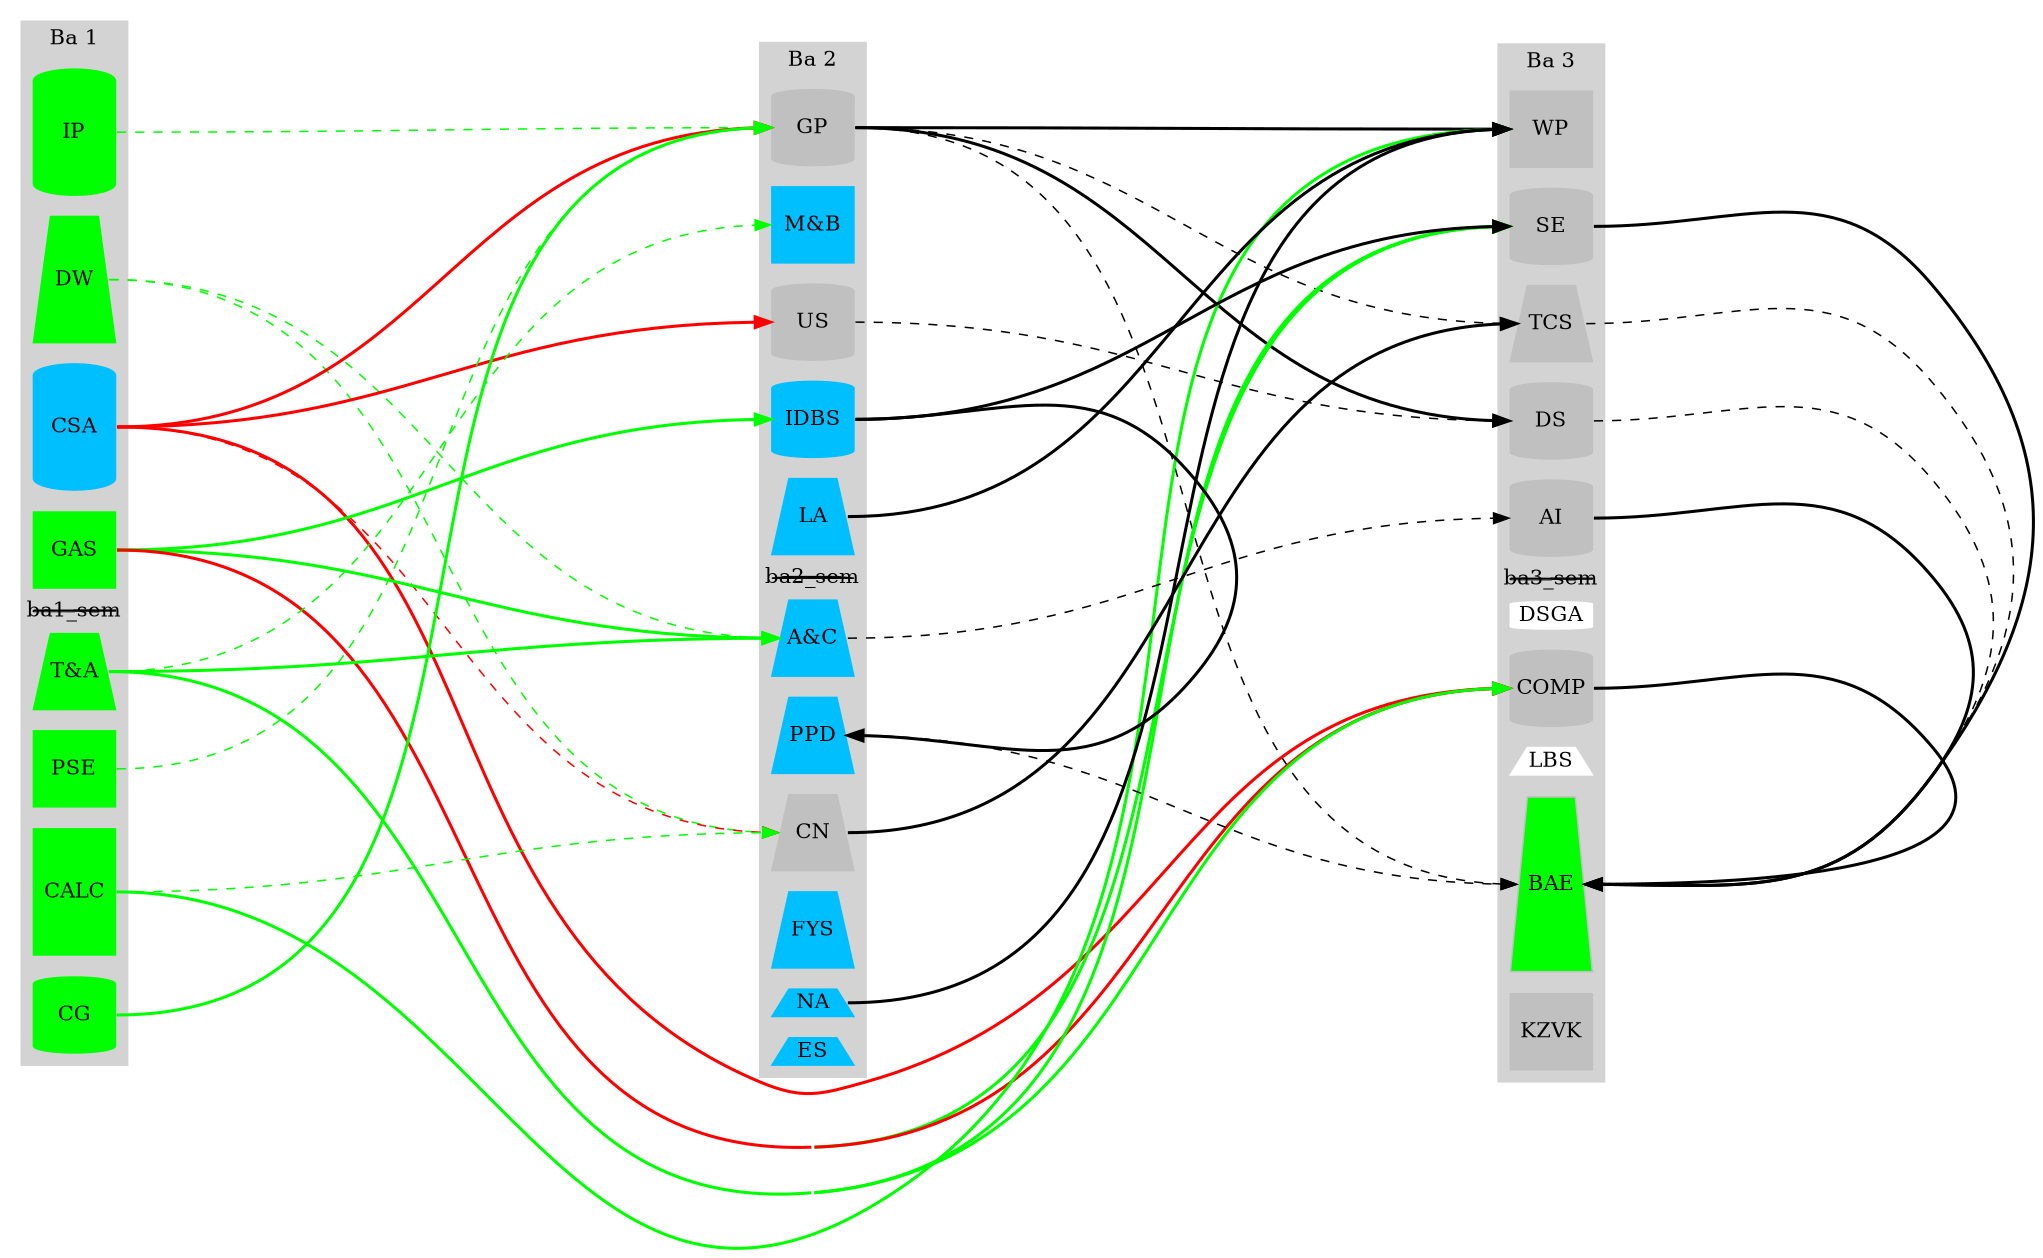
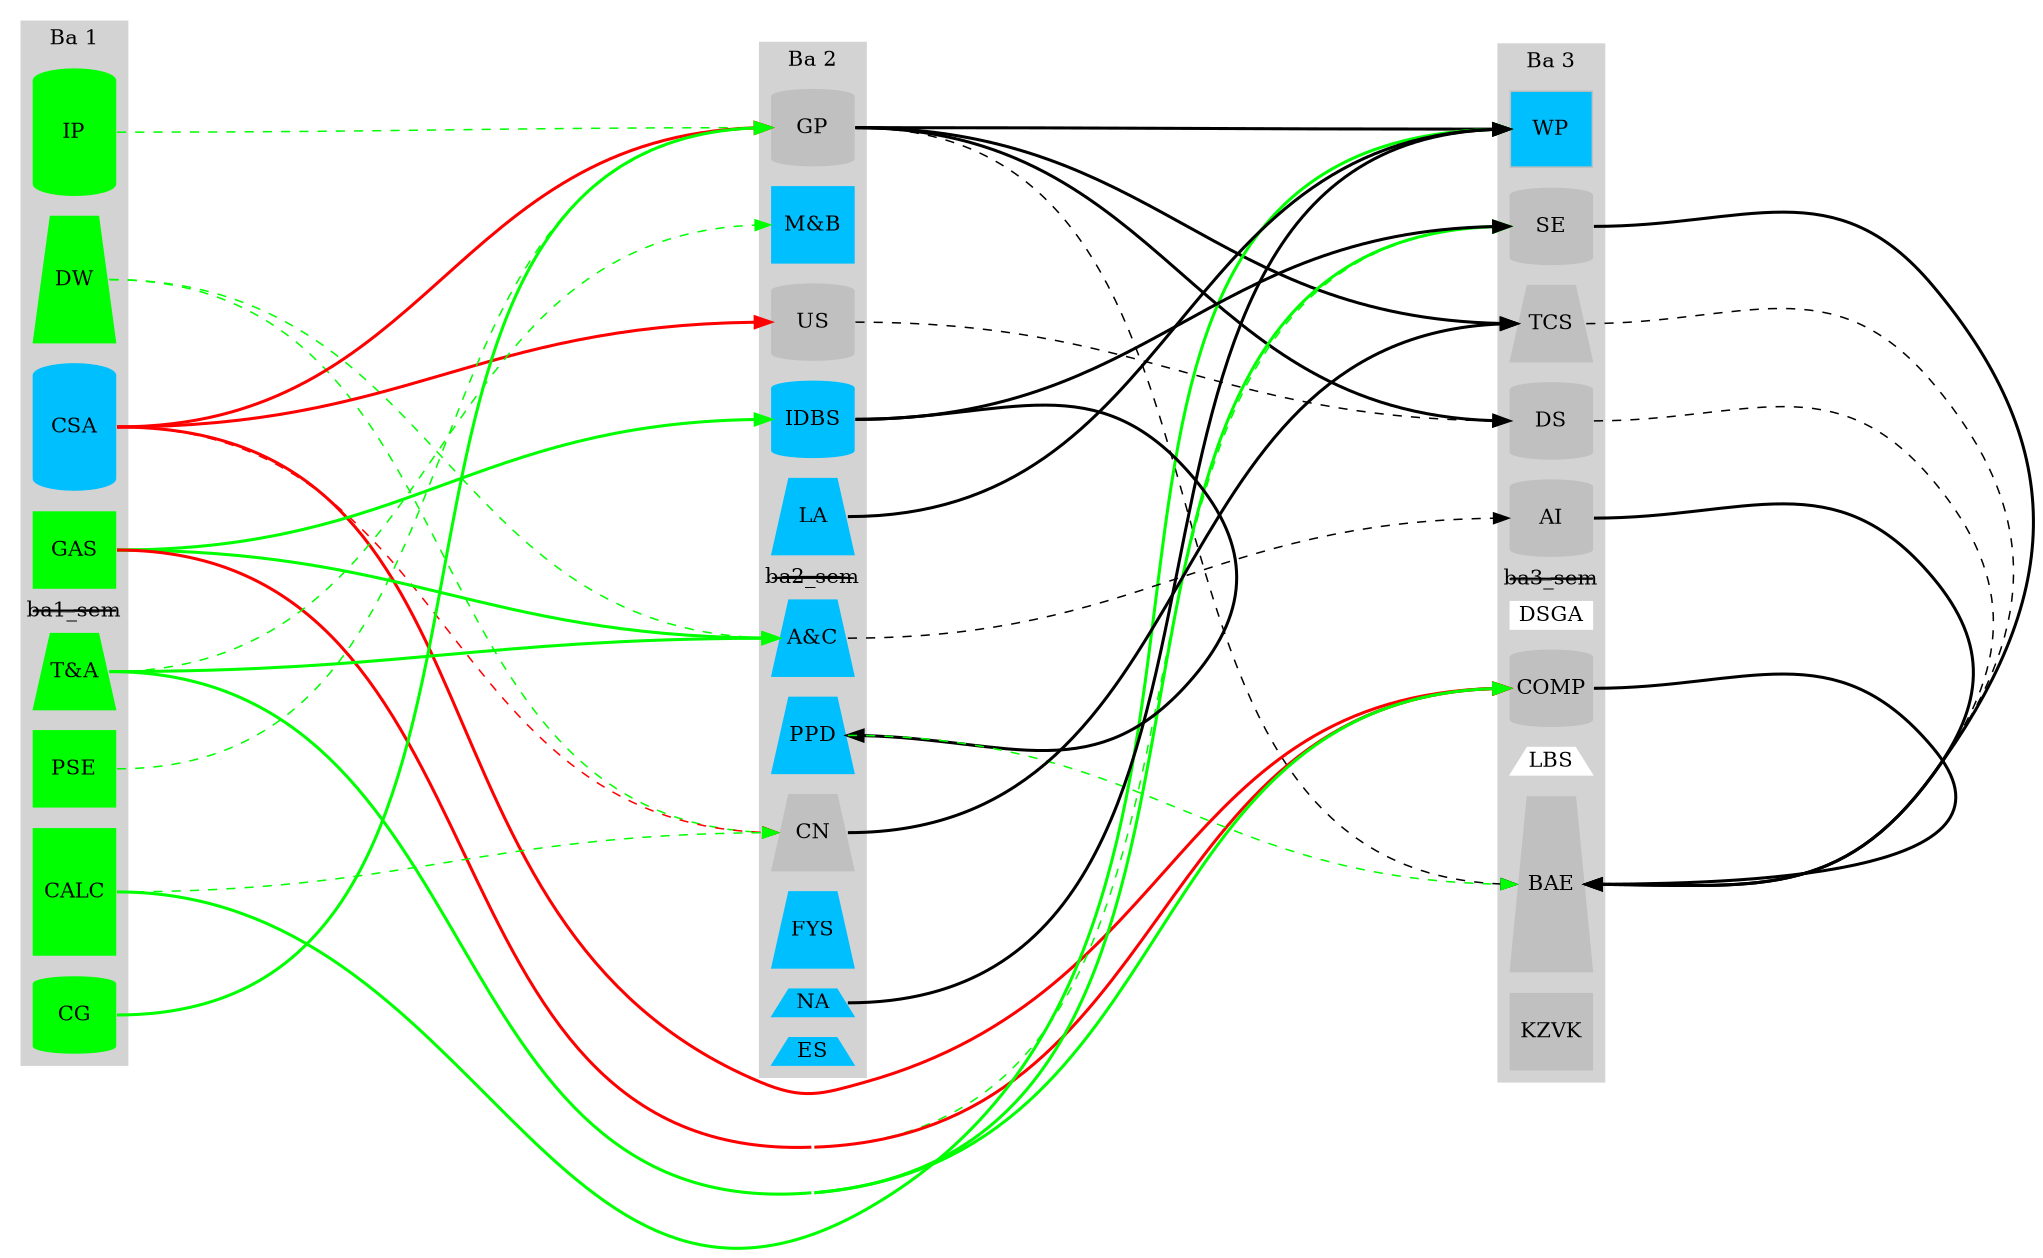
  digraph {
    concentrate=true
    nodesep=0.2
    rankdir=LR
    ranksep=6
    splines=true
    node [color=grey fixedsize=true shape=cylinder style=filled]
    edge [constraint=false headport=w style=bold tailport=e]
    IP [color=green height=1.15]
    GP [height=0.7]
-   WP [height=0.7 shape=box]
+   WP [height=0.7 shape=box fillcolor=deepskyblue1]
    DW [color=green height=1.15 shape=trapezium]
    CSA [color=deepskyblue1 height=1.15]
    GAS [color=green height=0.7 shape=box]
    ba1_sem [color=black height=0]
    n8 [color=green height=0.7 label="T&A" shape=trapezium]
    PSE [color=green height=0.7 shape=box]
    CALC [color=green height=1.15 shape=box]
    CG [color=green height=0.7]
    n12 [color=deepskyblue1 height=0.7 label="M&B" shape=box]
    US [height=0.7]
    IDBS [color=deepskyblue1 height=0.7]
    LA [color=deepskyblue1 height=0.7 shape=trapezium]
    ba2_sem [color=black height=0 shape=trapezium]
    n17 [color=deepskyblue1 height=0.7 label="A&C" shape=trapezium]
    PPD [color=deepskyblue1 height=0.7 shape=trapezium]
    CN [height=0.7 shape=trapezium]
    FYS [color=deepskyblue1 height=0.7 shape=trapezium]
    NA [color=deepskyblue1 height=0.25 shape=trapezium]
    ES [color=deepskyblue1 height=0.25 shape=trapezium]
    SE [height=0.7]
    TCS [height=0.7 shape=trapezium]
    DS [height=0.7]
    AI [height=0.7]
    ba3_sem [color=black height=0]
-   DSGA [color=white height=0.25]
+   DSGA [color=white height=0.25 shape=box]
    COMP [height=0.7]
    LBS [color=white height=0.25 shape=trapezium]
-   BAE [height=1.6 shape=trapezium fillcolor=green]
+   BAE [height=1.6 shape=trapezium]
    KZVK [height=0.7 shape=box]
    subgraph sub_1 {
      IP
      GP
      WP
    }
    subgraph cluster_2 {
      color=lightgrey
      label="Ba 1"
      style=filled
      IP
      DW
      CSA
      GAS
      ba1_sem
      n8
      PSE
      CALC
      CG
    }
    subgraph cluster_3 {
      color=lightgrey
      label="Ba 2"
      style=filled
      GP
      n12
      US
      IDBS
      LA
      ba2_sem
      n17
      PPD
      CN
      FYS
      NA
      ES
    }
    subgraph cluster_4 {
      color=lightgrey
      fixedsize=true
      height=200
      label="Ba 3"
      style=filled
      WP
      SE
      TCS
      DS
      AI
      ba3_sem
      DSGA
      COMP
      LBS
      BAE
      KZVK
    }
    IP -> GP [constraint=true headport=nw style=invis tailport=ne]
    IP -> GP [color=green style=dashed]
    GP -> WP [constraint=true headport=nw style=invis tailport=ne]
    GP -> WP
-   GP -> TCS [style=dashed]
+   GP -> TCS
    GP -> DS
    GP -> BAE [style=dashed]
    DW -> n17 [color=green style=dashed]
    DW -> CN [color=green style=dashed]
    CSA -> GP [color=red]
    CSA -> US [color=red]
    CSA -> CN [color=red style=dashed]
    CSA -> COMP [color=red]
    GAS -> IDBS [color=green]
    GAS -> n17 [color=green]
-   GAS -> SE [color=green]
+   GAS -> SE [color=green style=dashed]
    GAS -> COMP [color=red]
    n8 -> n12 [color=green style=dashed]
    n8 -> n17 [color=green]
    n8 -> SE [color=green]
    n8 -> COMP [color=green]
    PSE -> GP [color=green style=dashed]
    CALC -> WP [color=green]
    CALC -> CN [color=green style=dashed]
    CG -> GP [color=green]
    US -> DS [style=dashed]
    IDBS -> PPD [headport=e]
    IDBS -> SE
    LA -> WP
    n17 -> AI [style=dashed]
-   PPD -> BAE [style=dashed]
+   PPD -> BAE [style=dashed color=green]
    CN -> TCS
    NA -> WP
    SE -> BAE [headport=e]
    TCS -> BAE [headport=e style=dashed]
    DS -> BAE [headport=e style=dashed]
    AI -> BAE [headport=e]
    COMP -> BAE [headport=e]
  }
